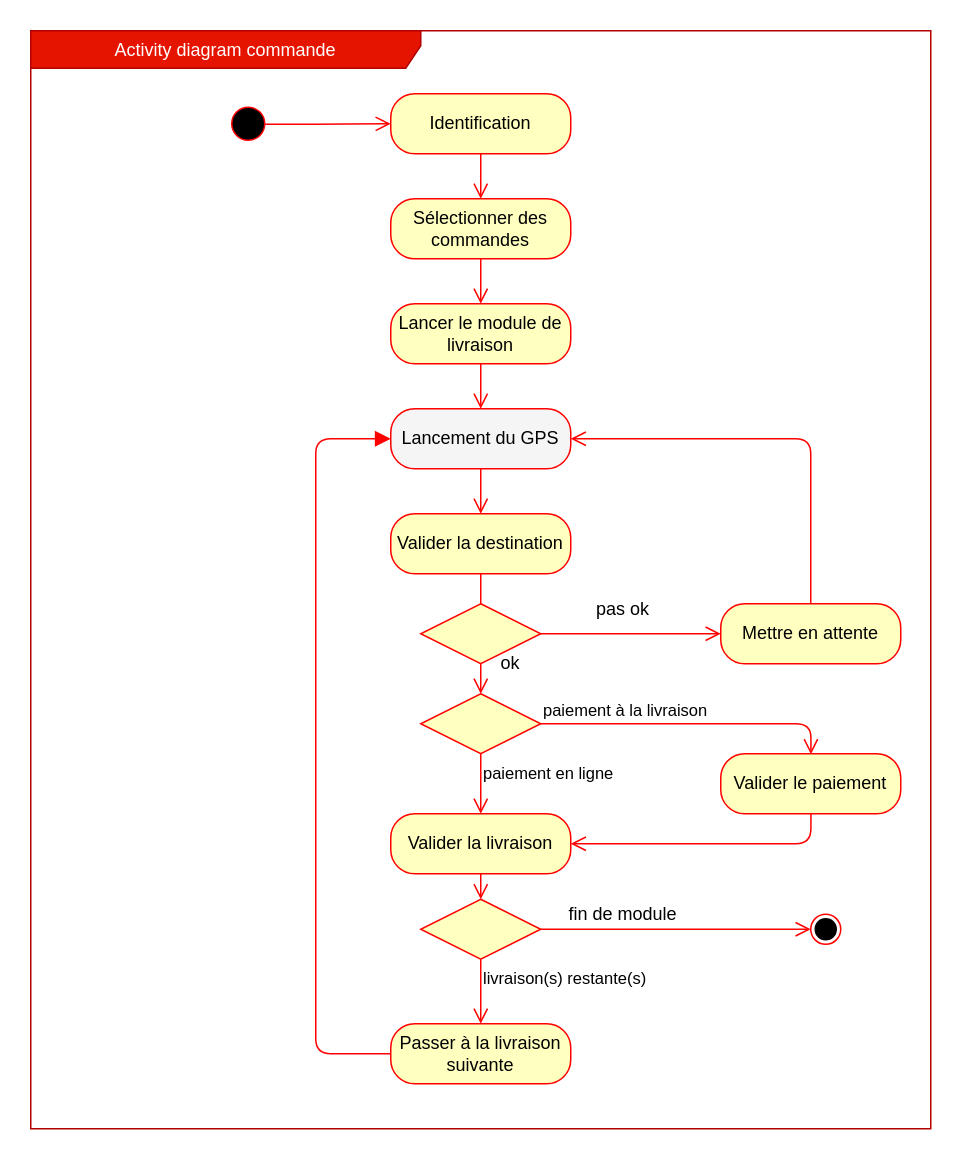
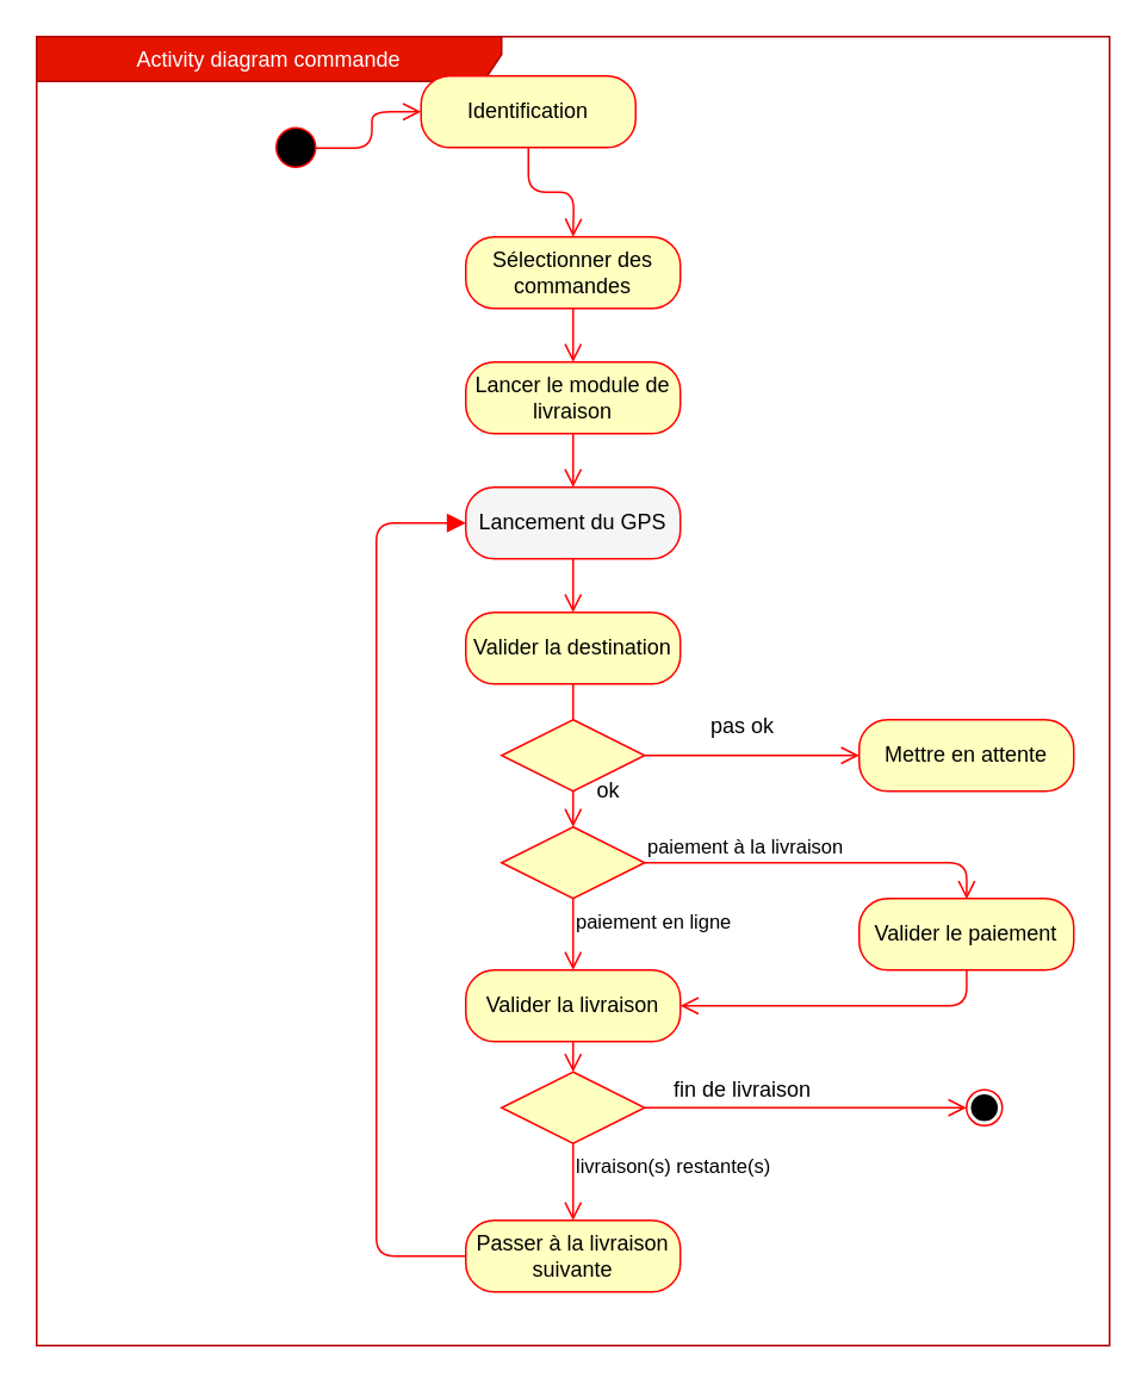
  <mxCell id="0" />
  <mxCell id="1" parent="0" />
  <mxCell id="2" value="Activity diagram commande" style="shape=umlFrame;whiteSpace=wrap;html=1;labelBackgroundColor=none;strokeColor=#B20000;fillColor=#e51400;fontColor=#ffffff;width=260;height=25;" vertex="1" parent="1"><mxGeometry x="20" y="20" width="600" height="732" as="geometry" /></mxCell>
  <mxCell id="3" value="" style="ellipse;whiteSpace=wrap;html=1;aspect=fixed;strokeColor=#FF0000;" vertex="1" parent="1"><mxGeometry x="540" y="609" width="20" height="20" as="geometry" /></mxCell>
  <mxCell id="4" value="" style="ellipse;whiteSpace=wrap;html=1;aspect=fixed;labelBackgroundColor=#000000;fillColor=#000000;" vertex="1" parent="1"><mxGeometry x="543" y="612" width="14" height="14" as="geometry" /></mxCell>
  <mxCell id="5" value="" style="ellipse;html=1;shape=startState;fillColor=#000000;strokeColor=#ff0000;fontColor=#000000;" vertex="1" parent="1"><mxGeometry x="150" y="67" width="30" height="30" as="geometry" /></mxCell>
- <mxCell id="6" value="Identification" style="rounded=1;whiteSpace=wrap;html=1;arcSize=40;fontColor=#000000;fillColor=#ffffc0;strokeColor=#ff0000;" vertex="1" parent="1"><mxGeometry x="260" y="62" width="120" height="40" as="geometry" /></mxCell>
+ <mxCell id="6" value="Identification" style="rounded=1;whiteSpace=wrap;html=1;arcSize=40;fontColor=#000000;fillColor=#ffffc0;strokeColor=#ff0000;" vertex="1" parent="1"><mxGeometry x="235" y="42" width="120" height="40" as="geometry" /></mxCell>
  <mxCell id="7" value="" style="edgeStyle=orthogonalEdgeStyle;html=1;verticalAlign=bottom;endArrow=open;endSize=8;strokeColor=#ff0000;" edge="1" source="6" parent="1"><mxGeometry relative="1" as="geometry"><mxPoint x="320" y="132" as="targetPoint" /></mxGeometry></mxCell>
  <mxCell id="8" value="Sélectionner des commandes" style="rounded=1;whiteSpace=wrap;html=1;arcSize=40;fontColor=#000000;fillColor=#ffffc0;strokeColor=#ff0000;" vertex="1" parent="1"><mxGeometry x="260" y="132" width="120" height="40" as="geometry" /></mxCell>
  <mxCell id="9" value="" style="edgeStyle=orthogonalEdgeStyle;html=1;verticalAlign=bottom;endArrow=open;endSize=8;strokeColor=#ff0000;" edge="1" source="8" parent="1"><mxGeometry relative="1" as="geometry"><mxPoint x="320" y="202" as="targetPoint" /></mxGeometry></mxCell>
  <mxCell id="10" value="Lancer le module de livraison" style="rounded=1;whiteSpace=wrap;html=1;arcSize=40;fontColor=#000000;fillColor=#ffffc0;strokeColor=#ff0000;" vertex="1" parent="1"><mxGeometry x="260" y="202" width="120" height="40" as="geometry" /></mxCell>
  <mxCell id="11" value="" style="edgeStyle=orthogonalEdgeStyle;html=1;verticalAlign=bottom;endArrow=open;endSize=8;strokeColor=#ff0000;" edge="1" source="10" parent="1"><mxGeometry relative="1" as="geometry"><mxPoint x="320" y="272" as="targetPoint" /></mxGeometry></mxCell>
  <mxCell id="12" value="Lancement du GPS" style="rounded=1;whiteSpace=wrap;html=1;arcSize=40;fontColor=#000000;fillColor=#f5f5f5;strokeColor=#ff0000;" vertex="1" parent="1"><mxGeometry x="260" y="272" width="120" height="40" as="geometry" /></mxCell>
  <mxCell id="13" value="" style="edgeStyle=orthogonalEdgeStyle;html=1;verticalAlign=bottom;endArrow=open;endSize=8;strokeColor=#ff0000;" edge="1" source="12" parent="1"><mxGeometry relative="1" as="geometry"><mxPoint x="320" y="342" as="targetPoint" /></mxGeometry></mxCell>
  <mxCell id="14" value="" style="rhombus;whiteSpace=wrap;html=1;fillColor=#ffffc0;strokeColor=#ff0000;" vertex="1" parent="1"><mxGeometry x="280" y="462" width="80" height="40" as="geometry" /></mxCell>
  <mxCell id="15" value="paiement à la livraison" style="edgeStyle=orthogonalEdgeStyle;html=1;align=left;verticalAlign=bottom;endArrow=open;endSize=8;strokeColor=#ff0000;labelBackgroundColor=none;entryX=0.5;entryY=0;entryDx=0;entryDy=0;" edge="1" source="14" parent="1"><mxGeometry x="-1" relative="1" as="geometry"><mxPoint x="540.118" y="502.412" as="targetPoint" /><Array as="points"><mxPoint x="540" y="482" /></Array></mxGeometry></mxCell>
  <mxCell id="16" value="paiement en ligne" style="edgeStyle=orthogonalEdgeStyle;html=1;align=left;verticalAlign=top;endArrow=open;endSize=8;strokeColor=#ff0000;" edge="1" source="14" parent="1"><mxGeometry x="-1" relative="1" as="geometry"><mxPoint x="320" y="542" as="targetPoint" /></mxGeometry></mxCell>
  <mxCell id="17" value="Valider la livraison" style="rounded=1;whiteSpace=wrap;html=1;arcSize=40;fontColor=#000000;fillColor=#ffffc0;strokeColor=#ff0000;" vertex="1" parent="1"><mxGeometry x="260" y="542" width="120" height="40" as="geometry" /></mxCell>
  <mxCell id="18" value="" style="edgeStyle=orthogonalEdgeStyle;html=1;verticalAlign=bottom;endArrow=open;endSize=8;strokeColor=#ff0000;labelBackgroundColor=none;entryX=0.5;entryY=0;entryDx=0;entryDy=0;" edge="1" source="17" parent="1" target="26"><mxGeometry relative="1" as="geometry"><mxPoint x="320" y="662" as="targetPoint" /></mxGeometry></mxCell>
  <mxCell id="19" value="Valider le paiement" style="rounded=1;whiteSpace=wrap;html=1;arcSize=40;fontColor=#000000;fillColor=#ffffc0;strokeColor=#ff0000;" vertex="1" parent="1"><mxGeometry x="480" y="502" width="120" height="40" as="geometry" /></mxCell>
  <mxCell id="20" value="" style="edgeStyle=orthogonalEdgeStyle;html=1;verticalAlign=bottom;endArrow=open;endSize=8;strokeColor=#ff0000;labelBackgroundColor=none;entryX=1;entryY=0.5;entryDx=0;entryDy=0;" edge="1" parent="1" target="17"><mxGeometry relative="1" as="geometry"><mxPoint x="540" y="562" as="targetPoint" /><mxPoint x="540.118" y="542" as="sourcePoint" /><Array as="points"><mxPoint x="540" y="562" /></Array></mxGeometry></mxCell>
  <mxCell id="21" value="Valider la destination" style="rounded=1;whiteSpace=wrap;html=1;arcSize=40;fontColor=#000000;fillColor=#ffffc0;strokeColor=#ff0000;" vertex="1" parent="1"><mxGeometry x="260" y="342" width="120" height="40" as="geometry" /></mxCell>
  <mxCell id="22" value="" style="edgeStyle=orthogonalEdgeStyle;html=1;verticalAlign=bottom;endArrow=open;endSize=8;strokeColor=#ff0000;labelBackgroundColor=none;entryX=0.5;entryY=0;entryDx=0;entryDy=0;" edge="1" source="21" parent="1" target="14"><mxGeometry relative="1" as="geometry"><mxPoint x="320" y="412" as="targetPoint" /></mxGeometry></mxCell>
  <mxCell id="23" value="" style="rhombus;whiteSpace=wrap;html=1;fillColor=#ffffc0;strokeColor=#ff0000;" vertex="1" parent="1"><mxGeometry x="280" y="402" width="80" height="40" as="geometry" /></mxCell>
  <mxCell id="24" value="" style="edgeStyle=orthogonalEdgeStyle;html=1;align=left;verticalAlign=top;endArrow=open;endSize=8;strokeColor=#ff0000;labelBackgroundColor=none;entryX=0;entryY=0.5;entryDx=0;entryDy=0;" edge="1" source="23" parent="1" target="33"><mxGeometry x="-1" relative="1" as="geometry"><mxPoint x="410" y="422" as="targetPoint" /></mxGeometry></mxCell>
  <mxCell id="25" value="Passer à la livraison suivante" style="rounded=1;whiteSpace=wrap;html=1;arcSize=40;fontColor=#000000;fillColor=#ffffc0;strokeColor=#ff0000;" vertex="1" parent="1"><mxGeometry x="260" y="682" width="120" height="40" as="geometry" /></mxCell>
  <mxCell id="26" value="" style="rhombus;whiteSpace=wrap;html=1;fillColor=#ffffc0;strokeColor=#ff0000;" vertex="1" parent="1"><mxGeometry x="280" y="599" width="80" height="40" as="geometry" /></mxCell>
  <mxCell id="27" value="" style="edgeStyle=orthogonalEdgeStyle;html=1;align=left;verticalAlign=bottom;endArrow=open;endSize=8;strokeColor=#ff0000;labelBackgroundColor=none;entryX=0;entryY=0.5;entryDx=0;entryDy=0;" edge="1" source="26" parent="1" target="3"><mxGeometry x="-0.8" y="7" relative="1" as="geometry"><mxPoint x="460" y="619" as="targetPoint" /><mxPoint as="offset" /></mxGeometry></mxCell>
  <mxCell id="28" value="livraison(s) restante(s)" style="edgeStyle=orthogonalEdgeStyle;html=1;align=left;verticalAlign=top;endArrow=open;endSize=8;strokeColor=#ff0000;labelBackgroundColor=none;" edge="1" source="26" parent="1"><mxGeometry x="-1" relative="1" as="geometry"><mxPoint x="320" y="682" as="targetPoint" /></mxGeometry></mxCell>
- <mxCell id="29" value="fin de module" style="text;html=1;strokeColor=none;fillColor=none;align=center;verticalAlign=middle;whiteSpace=wrap;rounded=0;" vertex="1" parent="1"><mxGeometry x="370" y="599" width="90" height="20" as="geometry" /></mxCell>
+ <mxCell id="29" value="fin de livraison" style="text;html=1;strokeColor=none;fillColor=none;align=center;verticalAlign=middle;whiteSpace=wrap;rounded=0;" vertex="1" parent="1"><mxGeometry x="370" y="599" width="90" height="20" as="geometry" /></mxCell>
  <mxCell id="30" value="" style="edgeStyle=orthogonalEdgeStyle;html=1;align=left;verticalAlign=top;endArrow=block;endSize=8;strokeColor=#ff0000;labelBackgroundColor=none;exitX=0;exitY=0.5;exitDx=0;exitDy=0;entryX=0;entryY=0.5;entryDx=0;entryDy=0;" edge="1" parent="1" source="25" target="12"><mxGeometry x="-1" relative="1" as="geometry"><mxPoint x="250" y="290" as="targetPoint" /><mxPoint x="330" y="649" as="sourcePoint" /><Array as="points"><mxPoint x="210" y="702" /><mxPoint x="210" y="292" /></Array></mxGeometry></mxCell>
  <mxCell id="31" value="pas ok" style="text;html=1;strokeColor=none;fillColor=none;align=center;verticalAlign=middle;whiteSpace=wrap;rounded=0;" vertex="1" parent="1"><mxGeometry x="395" y="395.5" width="40" height="20" as="geometry" /></mxCell>
  <mxCell id="32" value="ok" style="text;html=1;strokeColor=none;fillColor=none;align=center;verticalAlign=middle;whiteSpace=wrap;rounded=0;" vertex="1" parent="1"><mxGeometry x="320" y="432" width="40" height="20" as="geometry" /></mxCell>
  <mxCell id="33" value="Mettre en attente" style="rounded=1;whiteSpace=wrap;html=1;arcSize=40;fontColor=#000000;fillColor=#ffffc0;strokeColor=#ff0000;" vertex="1" parent="1"><mxGeometry x="480" y="402" width="120" height="40" as="geometry" /></mxCell>
- <mxCell id="34" value="" style="edgeStyle=orthogonalEdgeStyle;html=1;verticalAlign=bottom;endArrow=open;endSize=8;strokeColor=#ff0000;labelBackgroundColor=none;exitX=0.5;exitY=0;exitDx=0;exitDy=0;entryX=1;entryY=0.5;entryDx=0;entryDy=0;" edge="1" source="33" parent="1" target="12"><mxGeometry relative="1" as="geometry"><mxPoint x="540" y="492" as="targetPoint" /></mxGeometry></mxCell>
  <mxCell id="35" value="" style="edgeStyle=orthogonalEdgeStyle;html=1;verticalAlign=bottom;endArrow=open;endSize=8;strokeColor=#ff0000;exitX=0.867;exitY=0.511;exitDx=0;exitDy=0;entryX=0;entryY=0.5;entryDx=0;entryDy=0;exitPerimeter=0;" edge="1" parent="1" source="5" target="6"><mxGeometry relative="1" as="geometry"><mxPoint x="330" y="142" as="targetPoint" /><mxPoint x="330" y="112" as="sourcePoint" /></mxGeometry></mxCell>
